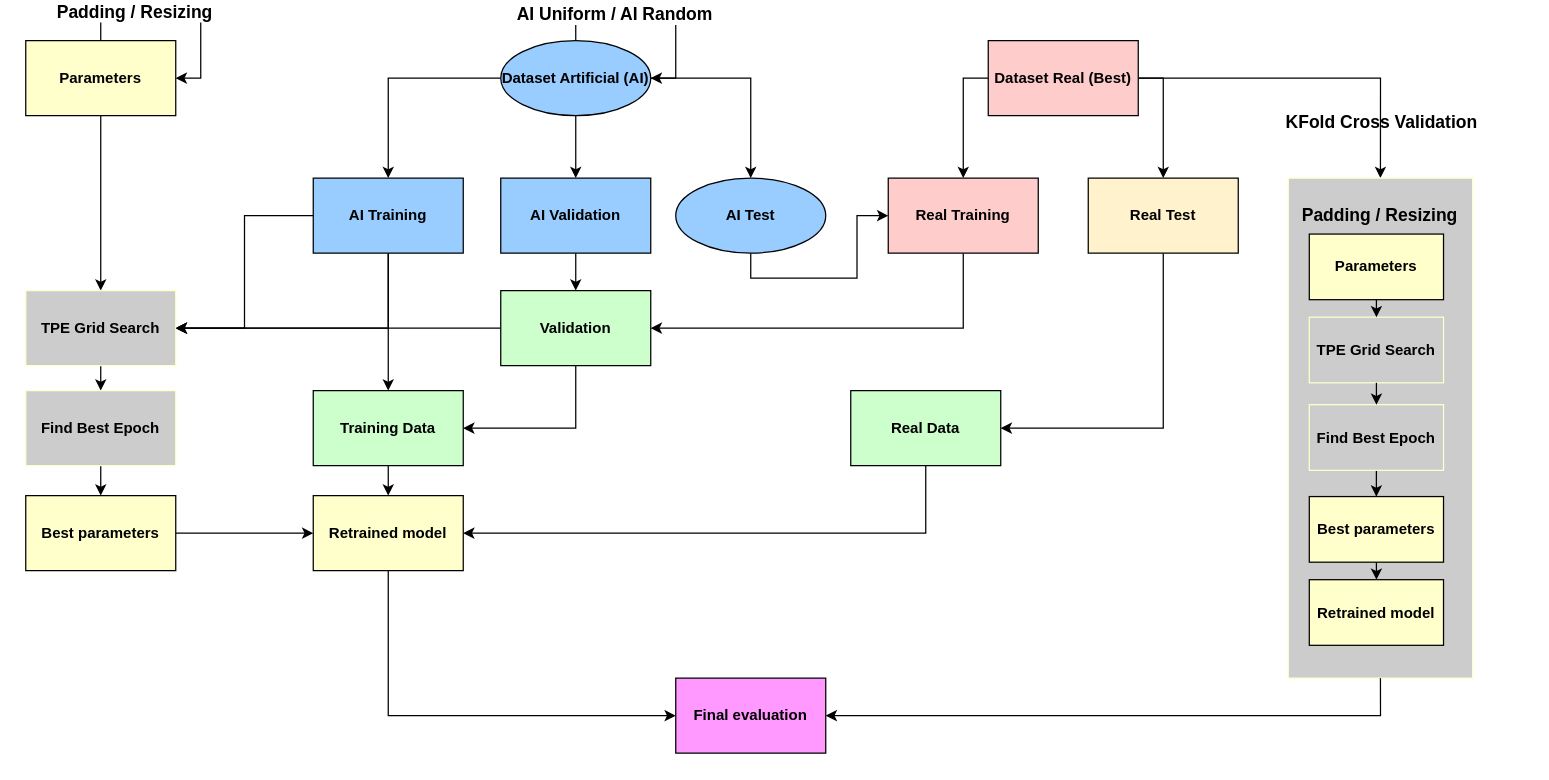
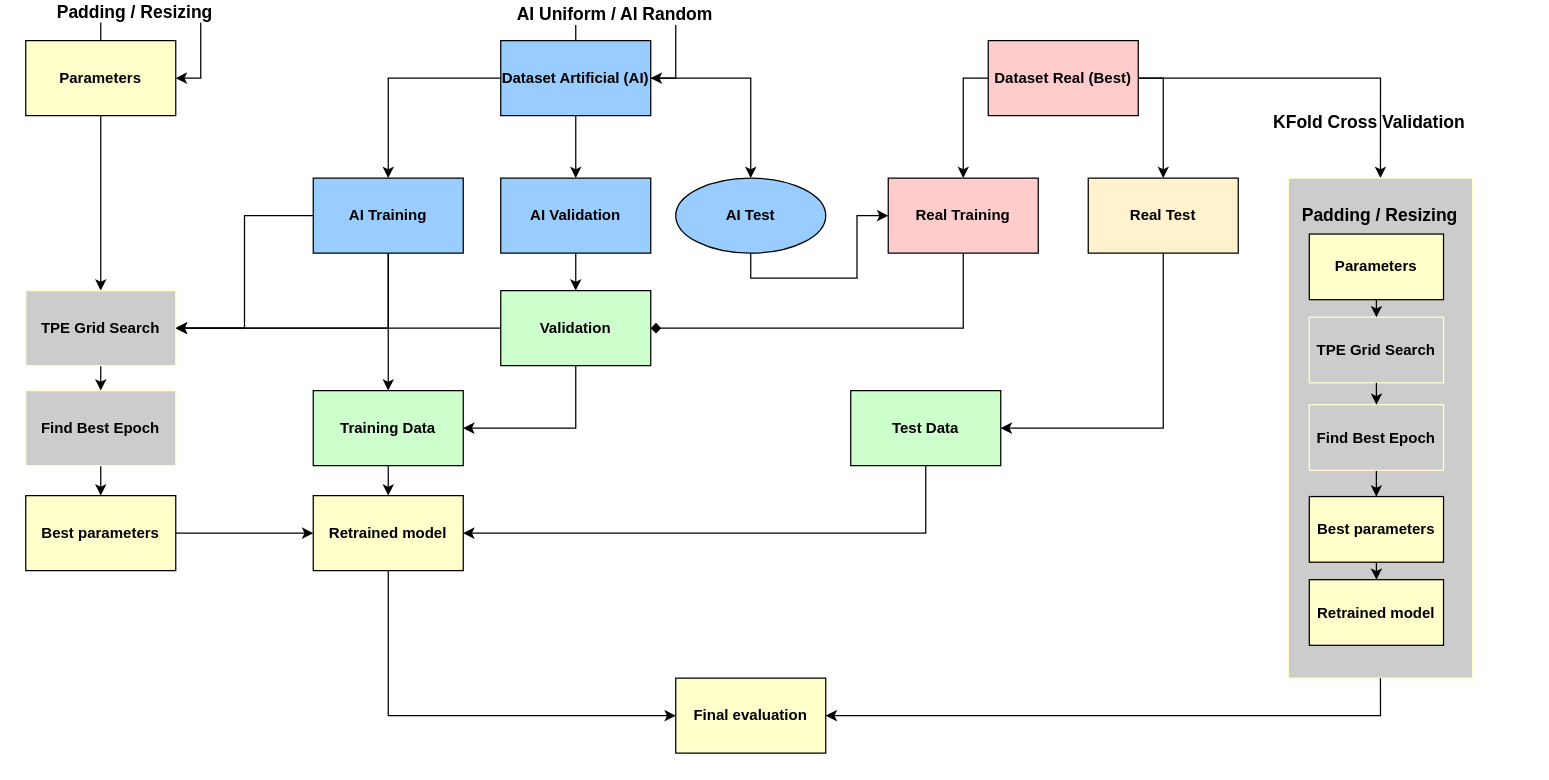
  <mxCell id="0" />
  <mxCell id="1" parent="0" />
  <mxCell id="2" style="edgeStyle=orthogonalEdgeStyle;rounded=0;orthogonalLoop=1;jettySize=auto;html=1;entryX=0.5;entryY=0;entryDx=0;entryDy=0;" parent="1" source="5" target="13" edge="1"><mxGeometry relative="1" as="geometry" /></mxCell>
  <mxCell id="3" style="edgeStyle=orthogonalEdgeStyle;rounded=0;orthogonalLoop=1;jettySize=auto;html=1;exitX=0.5;exitY=1;exitDx=0;exitDy=0;entryX=0.5;entryY=0;entryDx=0;entryDy=0;" parent="1" source="5" target="15" edge="1"><mxGeometry relative="1" as="geometry" /></mxCell>
  <mxCell id="4" style="edgeStyle=orthogonalEdgeStyle;rounded=0;orthogonalLoop=1;jettySize=auto;html=1;exitX=1;exitY=0.5;exitDx=0;exitDy=0;entryX=0.5;entryY=0;entryDx=0;entryDy=0;" parent="1" source="5" target="17" edge="1"><mxGeometry relative="1" as="geometry" /></mxCell>
- <mxCell id="5" value="&lt;b&gt;Dataset Artificial (AI)&lt;/b&gt;" style="ellipse;whiteSpace=wrap;html=1;fillColor=#99CCFF;" parent="1" vertex="1"><mxGeometry x="400" y="20" width="120" height="60" as="geometry" /></mxCell>
+ <mxCell id="5" value="&lt;b&gt;Dataset Artificial (AI)&lt;/b&gt;" style="rounded=0;whiteSpace=wrap;html=1;fillColor=#99CCFF;" parent="1" vertex="1"><mxGeometry x="400" y="20" width="120" height="60" as="geometry" /></mxCell>
  <mxCell id="6" style="edgeStyle=orthogonalEdgeStyle;rounded=0;orthogonalLoop=1;jettySize=auto;html=1;exitX=0;exitY=0.5;exitDx=0;exitDy=0;entryX=0.5;entryY=0;entryDx=0;entryDy=0;" parent="1" source="9" target="19" edge="1"><mxGeometry relative="1" as="geometry" /></mxCell>
  <mxCell id="7" style="edgeStyle=orthogonalEdgeStyle;rounded=0;orthogonalLoop=1;jettySize=auto;html=1;exitX=1;exitY=0.5;exitDx=0;exitDy=0;entryX=0.5;entryY=0;entryDx=0;entryDy=0;" parent="1" source="9" target="21" edge="1"><mxGeometry relative="1" as="geometry" /></mxCell>
  <mxCell id="8" style="edgeStyle=orthogonalEdgeStyle;rounded=0;orthogonalLoop=1;jettySize=auto;html=1;exitX=1;exitY=0.5;exitDx=0;exitDy=0;entryX=0.5;entryY=0;entryDx=0;entryDy=0;" edge="1" parent="1" source="9" target="45"><mxGeometry relative="1" as="geometry"><mxPoint x="1120" y="120" as="targetPoint" /></mxGeometry></mxCell>
  <mxCell id="9" value="&lt;b&gt;Dataset Real (Best)&lt;/b&gt;" style="rounded=0;whiteSpace=wrap;html=1;fillColor=#FFCCCC;" parent="1" vertex="1"><mxGeometry x="790" y="20" width="120" height="60" as="geometry" /></mxCell>
  <mxCell id="10" style="edgeStyle=orthogonalEdgeStyle;rounded=0;orthogonalLoop=1;jettySize=auto;html=1;exitX=0.5;exitY=1;exitDx=0;exitDy=0;entryX=0.5;entryY=0;entryDx=0;entryDy=0;" parent="1" source="13" target="35" edge="1"><mxGeometry relative="1" as="geometry" /></mxCell>
  <mxCell id="11" style="edgeStyle=orthogonalEdgeStyle;rounded=0;orthogonalLoop=1;jettySize=auto;html=1;exitX=0.5;exitY=1;exitDx=0;exitDy=0;entryX=1;entryY=0.5;entryDx=0;entryDy=0;" edge="1" parent="1" source="13" target="25"><mxGeometry relative="1" as="geometry" /></mxCell>
  <mxCell id="12" style="edgeStyle=orthogonalEdgeStyle;rounded=0;orthogonalLoop=1;jettySize=auto;html=1;exitX=0;exitY=0.5;exitDx=0;exitDy=0;entryX=1;entryY=0.5;entryDx=0;entryDy=0;" edge="1" parent="1" source="13" target="25"><mxGeometry relative="1" as="geometry" /></mxCell>
  <mxCell id="13" value="&lt;b&gt;AI Training&lt;/b&gt;" style="rounded=0;whiteSpace=wrap;html=1;fillColor=#99CCFF;" parent="1" vertex="1"><mxGeometry x="250" y="130" width="120" height="60" as="geometry" /></mxCell>
  <mxCell id="14" style="edgeStyle=orthogonalEdgeStyle;rounded=0;orthogonalLoop=1;jettySize=auto;html=1;exitX=0.5;exitY=1;exitDx=0;exitDy=0;entryX=0.5;entryY=0;entryDx=0;entryDy=0;" parent="1" source="15" target="33" edge="1"><mxGeometry relative="1" as="geometry" /></mxCell>
  <mxCell id="15" value="&lt;b&gt;AI Validation&lt;/b&gt;" style="rounded=0;whiteSpace=wrap;html=1;fillColor=#99CCFF;" parent="1" vertex="1"><mxGeometry x="400" y="130" width="120" height="60" as="geometry" /></mxCell>
  <mxCell id="16" style="edgeStyle=orthogonalEdgeStyle;rounded=0;orthogonalLoop=1;jettySize=auto;html=1;exitX=0.5;exitY=1;exitDx=0;exitDy=0;" parent="1" source="17" target="19" edge="1"><mxGeometry relative="1" as="geometry" /></mxCell>
  <mxCell id="17" value="&lt;b&gt;AI Test&lt;/b&gt;" style="ellipse;whiteSpace=wrap;html=1;fillColor=#99CCFF;" parent="1" vertex="1"><mxGeometry x="540" y="130" width="120" height="60" as="geometry" /></mxCell>
- <mxCell id="18" style="edgeStyle=orthogonalEdgeStyle;rounded=0;orthogonalLoop=1;jettySize=auto;html=1;exitX=0.5;exitY=1;exitDx=0;exitDy=0;entryX=1;entryY=0.5;entryDx=0;entryDy=0;" parent="1" source="19" target="33" edge="1"><mxGeometry relative="1" as="geometry" /></mxCell>
+ <mxCell id="18" style="edgeStyle=orthogonalEdgeStyle;rounded=0;orthogonalLoop=1;jettySize=auto;html=1;exitX=0.5;exitY=1;exitDx=0;exitDy=0;entryX=1;entryY=0.5;entryDx=0;entryDy=0;endArrow=diamond;" parent="1" source="19" target="33" edge="1"><mxGeometry relative="1" as="geometry" /></mxCell>
  <mxCell id="19" value="&lt;b&gt;Real Training&lt;/b&gt;" style="rounded=0;whiteSpace=wrap;html=1;fillColor=#FFCCCC;" parent="1" vertex="1"><mxGeometry x="710" y="130" width="120" height="60" as="geometry" /></mxCell>
  <mxCell id="20" style="edgeStyle=orthogonalEdgeStyle;rounded=0;orthogonalLoop=1;jettySize=auto;html=1;exitX=0.5;exitY=1;exitDx=0;exitDy=0;entryX=1;entryY=0.5;entryDx=0;entryDy=0;" parent="1" source="21" target="37" edge="1"><mxGeometry relative="1" as="geometry" /></mxCell>
  <mxCell id="21" value="&lt;b&gt;Real Test&lt;/b&gt;" style="rounded=0;whiteSpace=wrap;html=1;fillColor=#fff2cc;" parent="1" vertex="1"><mxGeometry x="870" y="130" width="120" height="60" as="geometry" /></mxCell>
  <mxCell id="22" style="edgeStyle=orthogonalEdgeStyle;rounded=0;orthogonalLoop=1;jettySize=auto;html=1;exitX=0.5;exitY=1;exitDx=0;exitDy=0;entryX=0.5;entryY=0;entryDx=0;entryDy=0;" parent="1" source="23" target="25" edge="1"><mxGeometry relative="1" as="geometry" /></mxCell>
  <mxCell id="23" value="&lt;b&gt;Parameters&lt;/b&gt;" style="rounded=0;whiteSpace=wrap;html=1;fillColor=#FFFFCC;" parent="1" vertex="1"><mxGeometry x="20" y="20" width="120" height="60" as="geometry" /></mxCell>
  <mxCell id="24" style="edgeStyle=orthogonalEdgeStyle;rounded=0;orthogonalLoop=1;jettySize=auto;html=1;exitX=0.5;exitY=1;exitDx=0;exitDy=0;entryX=0.5;entryY=0;entryDx=0;entryDy=0;" parent="1" source="25" target="43" edge="1"><mxGeometry relative="1" as="geometry" /></mxCell>
  <mxCell id="25" value="&lt;b&gt;TPE Grid Search&lt;/b&gt;" style="rounded=0;whiteSpace=wrap;html=1;strokeColor=#FFFFCC;fillColor=#CCCCCC;" parent="1" vertex="1"><mxGeometry x="20" y="220" width="120" height="60" as="geometry" /></mxCell>
  <mxCell id="26" style="edgeStyle=orthogonalEdgeStyle;rounded=0;orthogonalLoop=1;jettySize=auto;html=1;exitX=1;exitY=0.5;exitDx=0;exitDy=0;entryX=0;entryY=0.5;entryDx=0;entryDy=0;" parent="1" source="27" target="29" edge="1"><mxGeometry relative="1" as="geometry" /></mxCell>
  <mxCell id="27" value="&lt;b&gt;Best parameters&lt;/b&gt;" style="rounded=0;whiteSpace=wrap;html=1;fillColor=#FFFFCC;" parent="1" vertex="1"><mxGeometry x="20" y="384" width="120" height="60" as="geometry" /></mxCell>
  <mxCell id="28" style="edgeStyle=orthogonalEdgeStyle;rounded=0;orthogonalLoop=1;jettySize=auto;html=1;exitX=0.5;exitY=1;exitDx=0;exitDy=0;entryX=0;entryY=0.5;entryDx=0;entryDy=0;" parent="1" source="29" target="30" edge="1"><mxGeometry relative="1" as="geometry" /></mxCell>
  <mxCell id="29" value="&lt;b&gt;Retrained model&lt;/b&gt;" style="rounded=0;whiteSpace=wrap;html=1;fillColor=#FFFFCC;" parent="1" vertex="1"><mxGeometry x="250" y="384" width="120" height="60" as="geometry" /></mxCell>
- <mxCell id="30" value="&lt;b&gt;Final evaluation&lt;/b&gt;" style="rounded=0;whiteSpace=wrap;html=1;fillColor=#FF99FF;" parent="1" vertex="1"><mxGeometry x="540" y="530" width="120" height="60" as="geometry" /></mxCell>
+ <mxCell id="30" value="&lt;b&gt;Final evaluation&lt;/b&gt;" style="rounded=0;whiteSpace=wrap;html=1;fillColor=#ffffcc;" parent="1" vertex="1"><mxGeometry x="540" y="530" width="120" height="60" as="geometry" /></mxCell>
  <mxCell id="31" style="edgeStyle=orthogonalEdgeStyle;rounded=0;orthogonalLoop=1;jettySize=auto;html=1;exitX=0;exitY=0.5;exitDx=0;exitDy=0;entryX=1;entryY=0.5;entryDx=0;entryDy=0;" edge="1" parent="1" source="33" target="25"><mxGeometry relative="1" as="geometry" /></mxCell>
  <mxCell id="32" style="edgeStyle=orthogonalEdgeStyle;rounded=0;orthogonalLoop=1;jettySize=auto;html=1;exitX=0.5;exitY=1;exitDx=0;exitDy=0;entryX=1;entryY=0.5;entryDx=0;entryDy=0;" edge="1" parent="1" source="33" target="35"><mxGeometry relative="1" as="geometry" /></mxCell>
  <mxCell id="33" value="&lt;b&gt;Validation&lt;/b&gt;" style="rounded=0;whiteSpace=wrap;html=1;fillColor=#CCFFCC;" parent="1" vertex="1"><mxGeometry x="400" y="220" width="120" height="60" as="geometry" /></mxCell>
  <mxCell id="34" style="edgeStyle=orthogonalEdgeStyle;rounded=0;orthogonalLoop=1;jettySize=auto;html=1;exitX=0.5;exitY=1;exitDx=0;exitDy=0;entryX=0.5;entryY=0;entryDx=0;entryDy=0;" parent="1" source="35" target="29" edge="1"><mxGeometry relative="1" as="geometry" /></mxCell>
  <mxCell id="35" value="&lt;b&gt;Training Data&lt;br&gt;&lt;/b&gt;" style="rounded=0;whiteSpace=wrap;html=1;fillColor=#CCFFCC;" parent="1" vertex="1"><mxGeometry x="250" y="300" width="120" height="60" as="geometry" /></mxCell>
  <mxCell id="36" style="edgeStyle=orthogonalEdgeStyle;rounded=0;orthogonalLoop=1;jettySize=auto;html=1;exitX=0.5;exitY=1;exitDx=0;exitDy=0;entryX=1;entryY=0.5;entryDx=0;entryDy=0;" edge="1" parent="1" source="37" target="29"><mxGeometry relative="1" as="geometry" /></mxCell>
- <mxCell id="37" value="&lt;b&gt;Real Data&lt;/b&gt;" style="rounded=0;whiteSpace=wrap;html=1;fillColor=#CCFFCC;" parent="1" vertex="1"><mxGeometry x="680" y="300" width="120" height="60" as="geometry" /></mxCell>
+ <mxCell id="37" value="&lt;b&gt;Test Data&lt;/b&gt;" style="rounded=0;whiteSpace=wrap;html=1;fillColor=#CCFFCC;" parent="1" vertex="1"><mxGeometry x="680" y="300" width="120" height="60" as="geometry" /></mxCell>
  <mxCell id="38" style="edgeStyle=orthogonalEdgeStyle;rounded=0;orthogonalLoop=1;jettySize=auto;html=1;exitX=0.5;exitY=0;exitDx=0;exitDy=0;entryX=1;entryY=0.5;entryDx=0;entryDy=0;" parent="1" source="23" target="23" edge="1"><mxGeometry relative="1" as="geometry" /></mxCell>
  <mxCell id="39" value="&lt;b&gt;&lt;font style=&quot;font-size: 14px;&quot;&gt;Padding / Resizing&lt;br&gt;&lt;/font&gt;&lt;/b&gt;" style="edgeLabel;html=1;align=center;verticalAlign=middle;resizable=0;points=[];" parent="38" vertex="1" connectable="0"><mxGeometry x="-0.459" y="4" relative="1" as="geometry"><mxPoint as="offset" /></mxGeometry></mxCell>
  <mxCell id="40" style="edgeStyle=orthogonalEdgeStyle;rounded=0;orthogonalLoop=1;jettySize=auto;html=1;exitX=0.5;exitY=0;exitDx=0;exitDy=0;entryX=1;entryY=0.5;entryDx=0;entryDy=0;" parent="1" source="5" target="5" edge="1"><mxGeometry relative="1" as="geometry" /></mxCell>
  <mxCell id="41" value="&lt;b&gt;&lt;font style=&quot;font-size: 14px;&quot;&gt;AI Uniform / AI Random&lt;br&gt;&lt;/font&gt;&lt;/b&gt;" style="edgeLabel;html=1;align=center;verticalAlign=middle;resizable=0;points=[];" parent="40" vertex="1" connectable="0"><mxGeometry x="-0.412" y="2" relative="1" as="geometry"><mxPoint as="offset" /></mxGeometry></mxCell>
  <mxCell id="42" style="edgeStyle=orthogonalEdgeStyle;rounded=0;orthogonalLoop=1;jettySize=auto;html=1;exitX=0.5;exitY=1;exitDx=0;exitDy=0;" parent="1" source="43" target="27" edge="1"><mxGeometry relative="1" as="geometry" /></mxCell>
  <mxCell id="43" value="&lt;b&gt;Find Best Epoch&lt;br&gt;&lt;/b&gt;" style="rounded=0;whiteSpace=wrap;html=1;strokeColor=#FFFFCC;fillColor=#CCCCCC;" parent="1" vertex="1"><mxGeometry x="20" y="300" width="120" height="60" as="geometry" /></mxCell>
  <mxCell id="44" value="" style="group" vertex="1" connectable="0" parent="1"><mxGeometry x="1020" y="110" width="196.84" height="420" as="geometry" /></mxCell>
  <mxCell id="45" value="" style="rounded=0;whiteSpace=wrap;html=1;strokeColor=#FFFFCC;fillColor=#CCCCCC;" vertex="1" parent="44"><mxGeometry x="10.001" y="20" width="147.499" height="400" as="geometry" /></mxCell>
  <mxCell id="46" value="&lt;b&gt;Parameters&lt;/b&gt;" style="rounded=0;whiteSpace=wrap;html=1;fillColor=#FFFFCC;" vertex="1" parent="44"><mxGeometry x="26.842" y="64.75" width="107.368" height="52.5" as="geometry" /></mxCell>
  <mxCell id="47" value="&lt;b&gt;TPE Grid Search&lt;/b&gt;" style="rounded=0;whiteSpace=wrap;html=1;strokeColor=#FFFFCC;fillColor=#CCCCCC;" vertex="1" parent="44"><mxGeometry x="26.842" y="131.25" width="107.368" height="52.5" as="geometry" /></mxCell>
  <mxCell id="48" style="edgeStyle=orthogonalEdgeStyle;rounded=0;orthogonalLoop=1;jettySize=auto;html=1;exitX=0.5;exitY=1;exitDx=0;exitDy=0;entryX=0.5;entryY=0;entryDx=0;entryDy=0;" edge="1" parent="44" source="46" target="47"><mxGeometry relative="1" as="geometry" /></mxCell>
  <mxCell id="49" value="&lt;b&gt;Best parameters&lt;/b&gt;" style="rounded=0;whiteSpace=wrap;html=1;fillColor=#FFFFCC;" vertex="1" parent="44"><mxGeometry x="26.842" y="274.75" width="107.368" height="52.5" as="geometry" /></mxCell>
  <mxCell id="50" style="edgeStyle=orthogonalEdgeStyle;rounded=0;orthogonalLoop=1;jettySize=auto;html=1;exitX=0.5;exitY=1;exitDx=0;exitDy=0;" edge="1" parent="44" source="51" target="49"><mxGeometry relative="1" as="geometry" /></mxCell>
  <mxCell id="51" value="&lt;b&gt;Find Best Epoch&lt;br&gt;&lt;/b&gt;" style="rounded=0;whiteSpace=wrap;html=1;strokeColor=#FFFFCC;fillColor=#CCCCCC;" vertex="1" parent="44"><mxGeometry x="26.842" y="201.25" width="107.368" height="52.5" as="geometry" /></mxCell>
  <mxCell id="52" style="edgeStyle=orthogonalEdgeStyle;rounded=0;orthogonalLoop=1;jettySize=auto;html=1;exitX=0.5;exitY=1;exitDx=0;exitDy=0;entryX=0.5;entryY=0;entryDx=0;entryDy=0;" edge="1" parent="44" source="47" target="51"><mxGeometry relative="1" as="geometry" /></mxCell>
  <mxCell id="53" value="&lt;b&gt;Retrained model&lt;/b&gt;" style="rounded=0;whiteSpace=wrap;html=1;fillColor=#FFFFCC;" vertex="1" parent="44"><mxGeometry x="26.842" y="341.25" width="107.368" height="52.5" as="geometry" /></mxCell>
  <mxCell id="54" style="edgeStyle=orthogonalEdgeStyle;rounded=0;orthogonalLoop=1;jettySize=auto;html=1;exitX=0.5;exitY=1;exitDx=0;exitDy=0;entryX=0.5;entryY=0;entryDx=0;entryDy=0;" edge="1" parent="44" source="49" target="53"><mxGeometry relative="1" as="geometry" /></mxCell>
  <mxCell id="55" value="&lt;font style=&quot;font-size: 14px;&quot;&gt;&lt;b&gt;Padding / Resizing&lt;/b&gt;&lt;font&gt;&lt;b&gt;&lt;br&gt;&lt;/b&gt;&lt;/font&gt;&lt;/font&gt;" style="text;html=1;strokeColor=none;fillColor=none;align=center;verticalAlign=middle;whiteSpace=wrap;rounded=0;" vertex="1" parent="44"><mxGeometry x="17.17" y="34.75" width="133.16" height="30" as="geometry" /></mxCell>
  <mxCell id="56" style="edgeStyle=orthogonalEdgeStyle;rounded=0;orthogonalLoop=1;jettySize=auto;html=1;exitX=0.5;exitY=1;exitDx=0;exitDy=0;entryX=1;entryY=0.5;entryDx=0;entryDy=0;" edge="1" parent="1" source="45" target="30"><mxGeometry relative="1" as="geometry" /></mxCell>
- <mxCell id="57" value="&lt;b&gt;&lt;font style=&quot;font-size: 14px;&quot;&gt;KFold Cross Validation&lt;/font&gt;&lt;/b&gt;" style="text;html=1;strokeColor=none;fillColor=none;align=center;verticalAlign=middle;whiteSpace=wrap;rounded=0;" vertex="1" parent="1"><mxGeometry x="1020" y="70" width="170" height="30" as="geometry" /></mxCell>
+ <mxCell id="57" value="&lt;b&gt;&lt;font style=&quot;font-size: 14px;&quot;&gt;KFold Cross Validation&lt;/font&gt;&lt;/b&gt;" style="text;html=1;strokeColor=none;fillColor=none;align=center;verticalAlign=middle;whiteSpace=wrap;rounded=0;" vertex="1" parent="1"><mxGeometry x="1010" y="70" width="170" height="30" as="geometry" /></mxCell>
